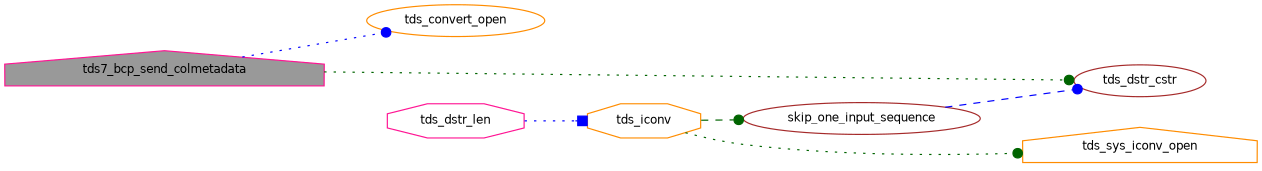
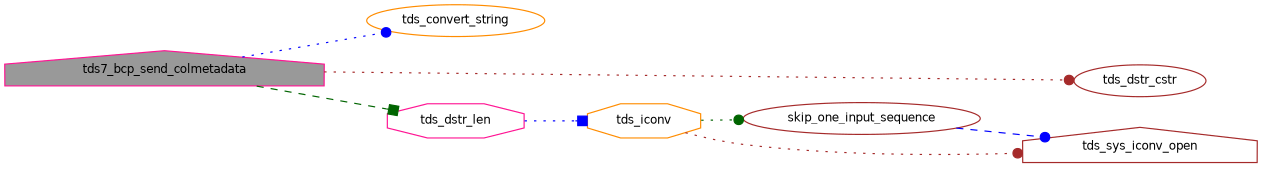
  digraph {
    rankdir=LR
    node [color=darkorange fillcolor=white fontname=Helvetica fontsize=10 shape=ellipse style=filled]
    edge [arrowhead=dot color=blue fontname=Helvetica fontsize=10 labelfontname=Helvetica labelfontsize=10 style=dotted]
    n1 [color=deeppink fillcolor=grey60 fontcolor=black height=0.2 label=tds7_bcp_send_colmetadata shape=house width=0.4]
-   n2 [height=0.2 label=tds_convert_open width=0.4]
+   n2 [height=0.2 label=tds_convert_string width=0.4]
    n3 [color=brown height=0.2 label=tds_dstr_cstr width=0.4]
    n4 [color=deeppink height=0.2 label=tds_dstr_len shape=octagon width=0.4]
    n5 [height=0.2 label=tds_iconv shape=octagon width=0.4]
    n6 [color=brown height=0.2 label=skip_one_input_sequence width=0.4]
-   n7 [height=0.2 label=tds_sys_iconv_open shape=house width=0.4]
+   n7 [color=brown height=0.2 label=tds_sys_iconv_open shape=house width=0.4]
    n1 -> n2
-   n1 -> n3 [color=darkgreen]
+   n1 -> n3 [color=brown]
+   n1 -> n4 [arrowhead=box color=darkgreen style=dashed]
    n4 -> n5 [arrowhead=box]
-   n5 -> n6 [color=darkgreen style=dashed]
-   n5 -> n7 [color=darkgreen]
-   n6 -> n3 [style=dashed]
+   n5 -> n6 [color=darkgreen]
+   n5 -> n7 [color=brown]
+   n6 -> n7 [style=dashed]
  }
